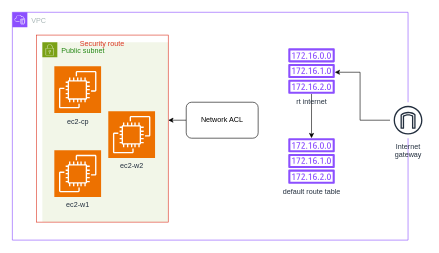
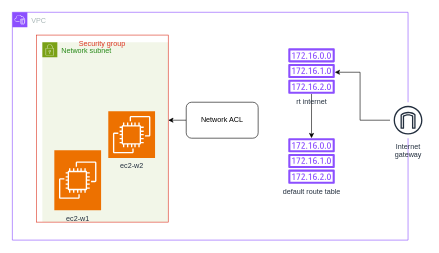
  <mxCell id="0" />
  <mxCell id="1" parent="0" />
  <mxCell id="2" value="VPC" style="points=[[0,0],[0.25,0],[0.5,0],[0.75,0],[1,0],[1,0.25],[1,0.5],[1,0.75],[1,1],[0.75,1],[0.5,1],[0.25,1],[0,1],[0,0.75],[0,0.5],[0,0.25]];outlineConnect=0;gradientColor=none;html=1;whiteSpace=wrap;fontSize=12;fontStyle=0;container=1;pointerEvents=0;collapsible=0;recursiveResize=0;shape=mxgraph.aws4.group;grIcon=mxgraph.aws4.group_vpc2;strokeColor=#8C4FFF;fillColor=none;verticalAlign=top;align=left;spacingLeft=30;fontColor=#AAB7B8;dashed=0;" vertex="1" parent="1"><mxGeometry x="20" y="20" width="660" height="380" as="geometry" /></mxCell>
- <mxCell id="3" value="Public subnet" style="points=[[0,0],[0.25,0],[0.5,0],[0.75,0],[1,0],[1,0.25],[1,0.5],[1,0.75],[1,1],[0.75,1],[0.5,1],[0.25,1],[0,1],[0,0.75],[0,0.5],[0,0.25]];outlineConnect=0;gradientColor=none;html=1;whiteSpace=wrap;fontSize=12;fontStyle=0;container=1;pointerEvents=0;collapsible=0;recursiveResize=0;shape=mxgraph.aws4.group;grIcon=mxgraph.aws4.group_security_group;grStroke=0;strokeColor=#7AA116;fillColor=#F2F6E8;verticalAlign=top;align=left;spacingLeft=30;fontColor=#248814;dashed=0;" vertex="1" parent="2"><mxGeometry x="50" y="50" width="210" height="300" as="geometry" /></mxCell>
- <mxCell id="4" value="ec2-cp" style="sketch=0;points=[[0,0,0],[0.25,0,0],[0.5,0,0],[0.75,0,0],[1,0,0],[0,1,0],[0.25,1,0],[0.5,1,0],[0.75,1,0],[1,1,0],[0,0.25,0],[0,0.5,0],[0,0.75,0],[1,0.25,0],[1,0.5,0],[1,0.75,0]];outlineConnect=0;fontColor=#232F3E;fillColor=#ED7100;strokeColor=#ffffff;dashed=0;verticalLabelPosition=bottom;verticalAlign=top;align=center;html=1;fontSize=12;fontStyle=0;aspect=fixed;shape=mxgraph.aws4.resourceIcon;resIcon=mxgraph.aws4.ec2;" vertex="1" parent="3"><mxGeometry x="20" y="40" width="78" height="78" as="geometry" /></mxCell>
+ <mxCell id="3" value="Network subnet" style="points=[[0,0],[0.25,0],[0.5,0],[0.75,0],[1,0],[1,0.25],[1,0.5],[1,0.75],[1,1],[0.75,1],[0.5,1],[0.25,1],[0,1],[0,0.75],[0,0.5],[0,0.25]];outlineConnect=0;gradientColor=none;html=1;whiteSpace=wrap;fontSize=12;fontStyle=0;container=1;pointerEvents=0;collapsible=0;recursiveResize=0;shape=mxgraph.aws4.group;grIcon=mxgraph.aws4.group_security_group;grStroke=0;strokeColor=#7AA116;fillColor=#F2F6E8;verticalAlign=top;align=left;spacingLeft=30;fontColor=#248814;dashed=0;" vertex="1" parent="2"><mxGeometry x="50" y="50" width="210" height="300" as="geometry" /></mxCell>
  <mxCell id="5" value="ec2-w2" style="sketch=0;points=[[0,0,0],[0.25,0,0],[0.5,0,0],[0.75,0,0],[1,0,0],[0,1,0],[0.25,1,0],[0.5,1,0],[0.75,1,0],[1,1,0],[0,0.25,0],[0,0.5,0],[0,0.75,0],[1,0.25,0],[1,0.5,0],[1,0.75,0]];outlineConnect=0;fontColor=#232F3E;fillColor=#ED7100;strokeColor=#ffffff;dashed=0;verticalLabelPosition=bottom;verticalAlign=top;align=center;html=1;fontSize=12;fontStyle=0;aspect=fixed;shape=mxgraph.aws4.resourceIcon;resIcon=mxgraph.aws4.ec2;" vertex="1" parent="3"><mxGeometry x="110" y="115" width="78" height="78" as="geometry" /></mxCell>
- <mxCell id="6" value="ec2-w1" style="sketch=0;points=[[0,0,0],[0.25,0,0],[0.5,0,0],[0.75,0,0],[1,0,0],[0,1,0],[0.25,1,0],[0.5,1,0],[0.75,1,0],[1,1,0],[0,0.25,0],[0,0.5,0],[0,0.75,0],[1,0.25,0],[1,0.5,0],[1,0.75,0]];outlineConnect=0;fontColor=#232F3E;fillColor=#ED7100;strokeColor=#ffffff;dashed=0;verticalLabelPosition=bottom;verticalAlign=top;align=center;html=1;fontSize=12;fontStyle=0;aspect=fixed;shape=mxgraph.aws4.resourceIcon;resIcon=mxgraph.aws4.ec2;" vertex="1" parent="3"><mxGeometry x="20" y="180" width="78" height="78" as="geometry" /></mxCell>
- <mxCell id="7" value="Security route" style="fillColor=none;strokeColor=#DD3522;verticalAlign=top;fontStyle=0;fontColor=#DD3522;whiteSpace=wrap;html=1;" vertex="1" parent="3"><mxGeometry x="-10" y="-12" width="220" height="312" as="geometry" /></mxCell>
+ <mxCell id="6" value="ec2-w1" style="sketch=0;points=[[0,0,0],[0.25,0,0],[0.5,0,0],[0.75,0,0],[1,0,0],[0,1,0],[0.25,1,0],[0.5,1,0],[0.75,1,0],[1,1,0],[0,0.25,0],[0,0.5,0],[0,0.75,0],[1,0.25,0],[1,0.5,0],[1,0.75,0]];outlineConnect=0;fontColor=#232F3E;fillColor=#ED7100;strokeColor=#ffffff;dashed=0;verticalLabelPosition=bottom;verticalAlign=top;align=center;html=1;fontSize=12;fontStyle=0;aspect=fixed;shape=mxgraph.aws4.resourceIcon;resIcon=mxgraph.aws4.ec2;" vertex="1" parent="3"><mxGeometry x="20" y="180" width="78" height="100" as="geometry" /></mxCell>
+ <mxCell id="7" value="Security group" style="fillColor=none;strokeColor=#DD3522;verticalAlign=top;fontStyle=0;fontColor=#DD3522;whiteSpace=wrap;html=1;" vertex="1" parent="3"><mxGeometry x="-10" y="-12" width="220" height="312" as="geometry" /></mxCell>
  <mxCell id="8" value="" style="edgeStyle=orthogonalEdgeStyle;rounded=0;orthogonalLoop=1;jettySize=auto;html=1;" edge="1" parent="2" source="9" target="3"><mxGeometry relative="1" as="geometry"><Array as="points"><mxPoint x="290" y="190" /><mxPoint x="290" y="190" /></Array></mxGeometry></mxCell>
  <mxCell id="9" value="Network ACL" style="whiteSpace=wrap;html=1;rounded=1;" vertex="1" parent="2"><mxGeometry x="290" y="150" width="120" height="60" as="geometry" /></mxCell>
  <mxCell id="10" value="default route table" style="sketch=0;outlineConnect=0;fontColor=#232F3E;gradientColor=none;fillColor=#8C4FFF;strokeColor=none;dashed=0;verticalLabelPosition=bottom;verticalAlign=top;align=center;html=1;fontSize=12;fontStyle=0;aspect=fixed;pointerEvents=1;shape=mxgraph.aws4.route_table;" vertex="1" parent="2"><mxGeometry x="460" y="210" width="78" height="76" as="geometry" /></mxCell>
  <mxCell id="11" value="" style="edgeStyle=orthogonalEdgeStyle;rounded=0;orthogonalLoop=1;jettySize=auto;html=1;" edge="1" parent="2" source="12" target="10"><mxGeometry relative="1" as="geometry"><mxPoint x="379.771" y="78" as="targetPoint" /></mxGeometry></mxCell>
  <mxCell id="12" value="rt internet" style="sketch=0;outlineConnect=0;fontColor=#232F3E;gradientColor=none;fillColor=#8C4FFF;strokeColor=none;dashed=0;verticalLabelPosition=bottom;verticalAlign=top;align=center;html=1;fontSize=12;fontStyle=0;aspect=fixed;pointerEvents=1;shape=mxgraph.aws4.route_table;" vertex="1" parent="2"><mxGeometry x="460" y="60" width="78" height="76" as="geometry" /></mxCell>
  <mxCell id="13" value="" style="edgeStyle=orthogonalEdgeStyle;rounded=0;orthogonalLoop=1;jettySize=auto;html=1;" edge="1" parent="1" source="14" target="12"><mxGeometry relative="1" as="geometry"><Array as="points"><mxPoint x="600" y="200" /><mxPoint x="600" y="120" /></Array></mxGeometry></mxCell>
  <mxCell id="14" value="Internet&#10;gateway" style="sketch=0;outlineConnect=0;fontColor=#232F3E;gradientColor=none;strokeColor=#232F3E;fillColor=#ffffff;dashed=0;verticalLabelPosition=bottom;verticalAlign=top;align=center;html=1;fontSize=12;fontStyle=0;aspect=fixed;shape=mxgraph.aws4.resourceIcon;resIcon=mxgraph.aws4.internet_gateway;" vertex="1" parent="1"><mxGeometry x="650" y="170" width="60" height="60" as="geometry" /></mxCell>
